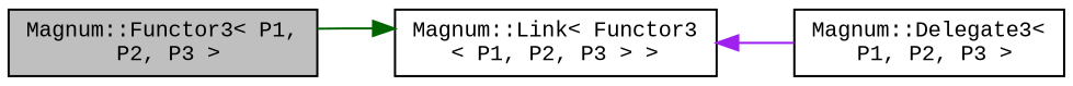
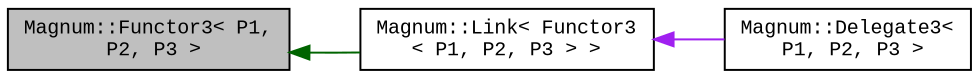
  digraph {
    fontname="Liberation Mono"
    rankdir=LR
    node [color=black fillcolor=white fontname="Liberation Mono" fontsize=10 shape=record style=filled]
    edge [dir=back fontname="Liberation Mono" fontsize=10 labelfontname=Helvetica labelfontsize=10 style=solid]
    n1 [fillcolor=grey75 fontcolor=black height=0.2 label="Magnum::Functor3\< P1,\l P2, P3 \>" width=0.4]
    n2 [height=0.2 label="Magnum::Delegate3\<\l P1, P2, P3 \>" width=0.4]
    n3 [height=0.2 label="Magnum::Link\< Functor3\l\< P1, P2, P3 \> \>" width=0.4]
-   n3 -> n1 [color=darkgreen]
+   n1 -> n3 [color=darkgreen]
    n3 -> n2 [color=purple]
  }
